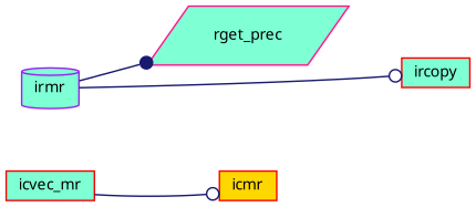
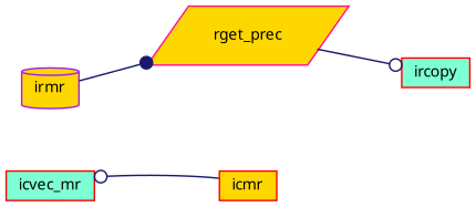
  digraph {
    fontname="Noto Sans"
    rankdir=LR
    node [color=red fillcolor=aquamarine fontname="Noto Sans" fontsize=10 shape=box style=filled]
    edge [arrowhead=odot color=midnightblue fontname="Noto Sans" fontsize=10 labelfontname=Helvetica labelfontsize=10 style=solid]
    n1 [fontcolor=black height=0.2 label=icvec_mr width=0.4]
    n2 [fillcolor=gold height=0.2 label=icmr width=0.4]
-   n3 [color=purple height=0.2 label=irmr shape=cylinder width=0.4]
-   n4 [color=deeppink height=0.2 label=rget_prec shape=parallelogram width=0.4]
+   n3 [color=purple fillcolor=gold height=0.2 label=irmr shape=cylinder width=0.4]
+   n4 [color=deeppink fillcolor=gold height=0.2 label=rget_prec shape=parallelogram width=0.4]
    n5 [height=0.2 label=ircopy width=0.4]
-   n1 -> n2
+   n2 -> n1
    n3 -> n4 [arrowhead=dot]
-   n3 -> n5
+   n4 -> n5
  }
